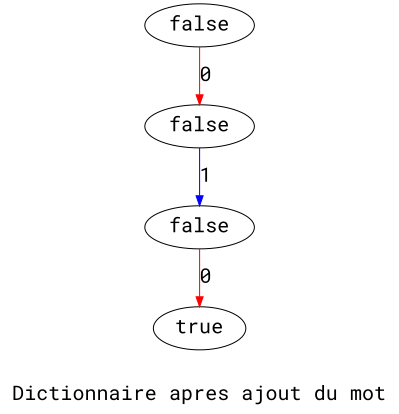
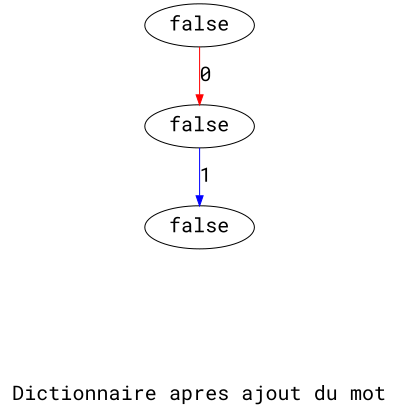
  digraph {
    fontname="Roboto Mono"
    fontsize=20
    label="Dictionnaire apres ajout du mot"
    node [fontname="Roboto Mono" fontsize=20]
    edge [color=red fontname="Roboto Mono" fontsize=20]
    n1 [label=false]
    n2 [label=false]
    n3 [label=false]
-   n4 [label=true]
    n1 -> n2 [label=0]
    n2 -> n3 [color=blue label=1]
-   n3 -> n4 [label=0]
  }
